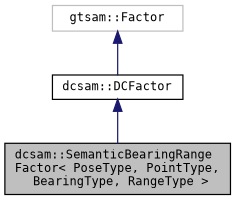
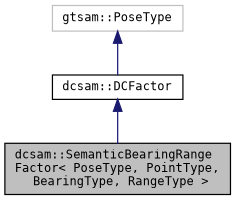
  digraph {
    fontname="DejaVu Sans Mono"
    node [color=black fillcolor=white fontname="DejaVu Sans Mono" fontsize=10 shape=record style=filled]
    edge [color=midnightblue dir=back fontname="DejaVu Sans Mono" fontsize=10 labelfontname=Helvetica labelfontsize=10 style=solid]
    n1 [fillcolor=grey75 fontcolor=black height=0.2 label="dcsam::SemanticBearingRange\lFactor\< PoseType, PointType,\l BearingType, RangeType \>" width=0.4]
    n2 [height=0.2 label="dcsam::DCFactor" width=0.4]
-   n3 [color=grey75 height=0.2 label="gtsam::Factor" width=0.4]
+   n3 [color=grey75 height=0.2 label="gtsam::PoseType" width=0.4]
    n2 -> n1
    n3 -> n2
  }
